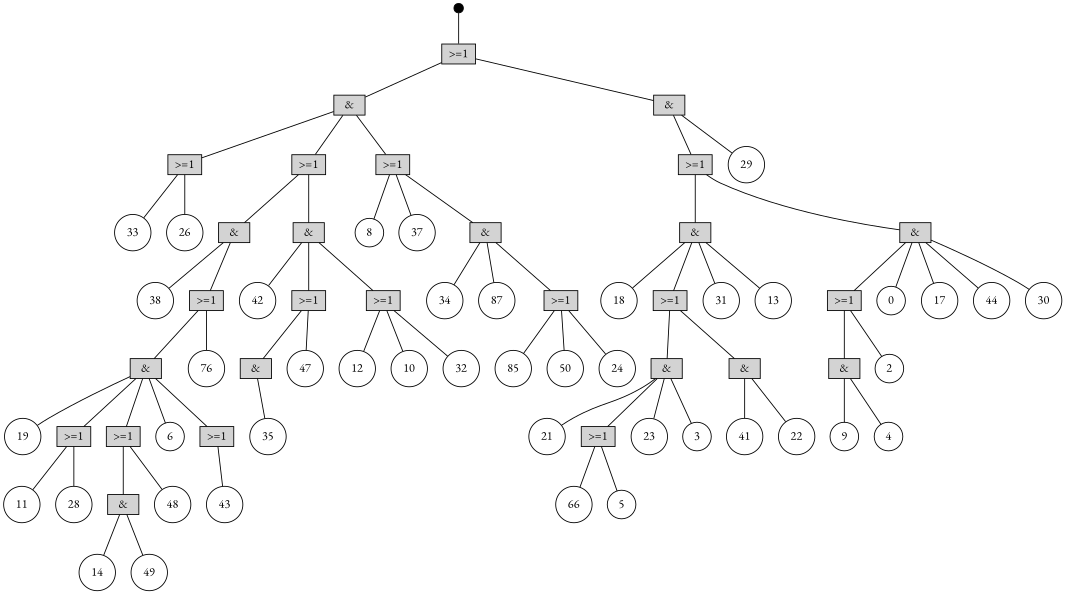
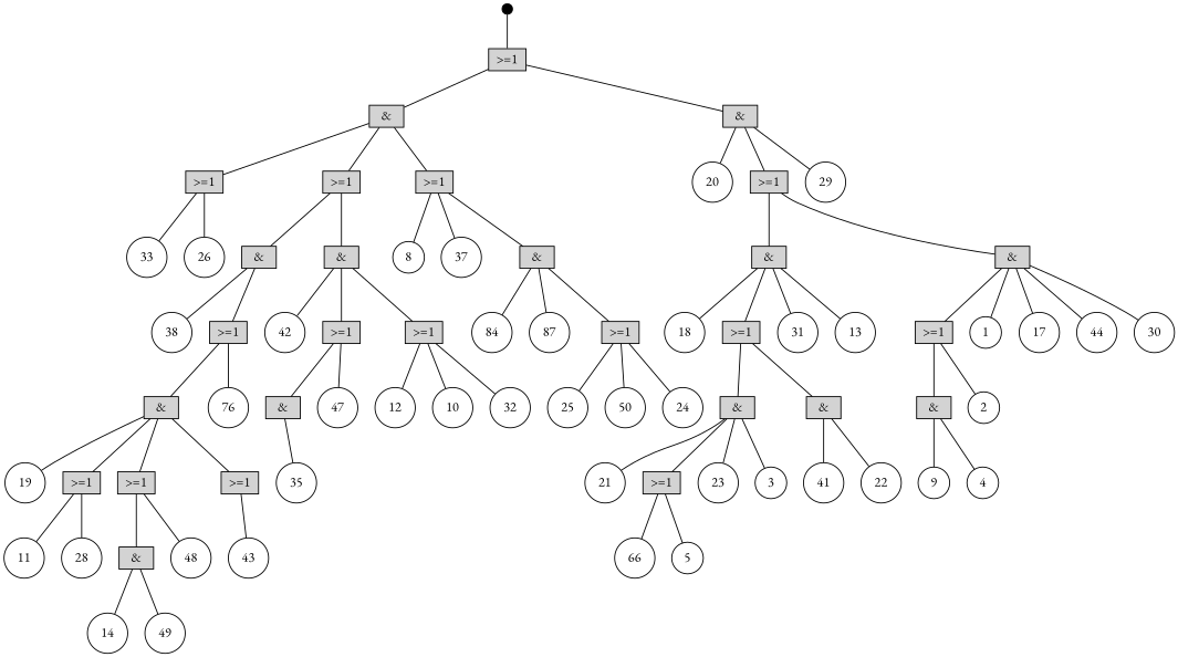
  digraph {
    fontname="EB Garamond"
    node [fontname="EB Garamond" shape=circle]
    edge [dir=none fontname="EB Garamond" style=filled]
    n1 [label=TOP shape=point style=filled width=0.15]
    n2 [height=0.25 label=">=1" shape=box style=filled width=0.5]
    n3 [height=0.25 label="&" shape=box style=filled width=0.5]
    n4 [height=0.25 label="&" shape=box style=filled width=0.5]
    n5 [height=0.25 label=">=1" shape=box style=filled width=0.5]
    n6 [height=0.25 label=">=1" shape=box style=filled width=0.5]
    n7 [height=0.25 label=">=1" shape=box style=filled width=0.5]
+   n8 [height=0.25 label=20 width=0.25]
    n9 [height=0.25 label=">=1" shape=box style=filled width=0.5]
    n10 [height=0.25 label=29 width=0.25]
    n11 [height=0.25 label=43 width=0.25]
    n12 [height=0.25 label=19 width=0.25]
    n13 [height=0.25 label=11 width=0.25]
    n14 [height=0.25 label=42 width=0.25]
    n15 [height=0.25 label="&" shape=box style=filled width=0.5]
    n16 [height=0.25 label=">=1" shape=box style=filled width=0.5]
    n17 [height=0.25 label=">=1" shape=box style=filled width=0.5]
-   n18 [height=0.25 label=6 width=0.25]
    n19 [height=0.25 label=">=1" shape=box style=filled width=0.5]
    n20 [height=0.25 label=28 width=0.25]
    n21 [height=0.25 label="&" shape=box style=filled width=0.5]
    n22 [height=0.25 label=48 width=0.25]
    n23 [height=0.25 label=14 width=0.25]
    n24 [height=0.25 label=49 width=0.25]
    n25 [height=0.25 label="&" shape=box style=filled width=0.5]
    n26 [height=0.25 label=35 width=0.25]
    n27 [height=0.25 label=33 width=0.25]
-   n28 [height=0.25 label=85 width=0.25]
+   n28 [height=0.25 label=25 width=0.25]
    n29 [height=0.25 label=18 width=0.25]
    n30 [height=0.25 label=9 width=0.25]
    n31 [height=0.25 label="&" shape=box style=filled width=0.5]
    n32 [height=0.25 label=38 width=0.25]
    n33 [height=0.25 label=">=1" shape=box style=filled width=0.5]
    n34 [height=0.25 label=76 width=0.25]
    n35 [height=0.25 label=12 width=0.25]
    n36 [height=0.25 label=21 width=0.25]
    n37 [height=0.25 label=26 width=0.25]
    n38 [height=0.25 label="&" shape=box style=filled width=0.5]
    n39 [height=0.25 label=">=1" shape=box style=filled width=0.5]
    n40 [height=0.25 label=">=1" shape=box style=filled width=0.5]
    n41 [height=0.25 label=47 width=0.25]
    n42 [height=0.25 label=10 width=0.25]
    n43 [height=0.25 label=32 width=0.25]
    n44 [height=0.25 label=41 width=0.25]
    n45 [height=0.25 label=66 width=0.25]
    n46 [height=0.25 label=50 width=0.25]
    n47 [height=0.25 label=">=1" shape=box style=filled width=0.5]
    n48 [height=0.25 label="&" shape=box style=filled width=0.5]
    n49 [height=0.25 label=2 width=0.25]
    n50 [height=0.25 label=4 width=0.25]
-   n51 [height=0.25 label=0 width=0.25]
+   n51 [height=0.25 label=1 width=0.25]
    n52 [height=0.25 label=8 width=0.25]
    n53 [height=0.25 label=37 width=0.25]
    n54 [height=0.25 label="&" shape=box style=filled width=0.5]
    n55 [height=0.25 label="&" shape=box style=filled width=0.5]
    n56 [height=0.25 label="&" shape=box style=filled width=0.5]
    n57 [height=0.25 label=">=1" shape=box style=filled width=0.5]
    n58 [height=0.25 label=31 width=0.25]
    n59 [height=0.25 label=13 width=0.25]
    n60 [height=0.25 label=17 width=0.25]
    n61 [height=0.25 label=44 width=0.25]
    n62 [height=0.25 label=30 width=0.25]
    n63 [height=0.25 label="&" shape=box style=filled width=0.5]
    n64 [height=0.25 label="&" shape=box style=filled width=0.5]
    n65 [height=0.25 label=">=1" shape=box style=filled width=0.5]
    n66 [height=0.25 label=23 width=0.25]
    n67 [height=0.25 label=3 width=0.25]
    n68 [height=0.25 label=22 width=0.25]
    n69 [height=0.25 label=5 width=0.25]
-   n70 [height=0.25 label=34 width=0.25]
+   n70 [height=0.25 label=84 width=0.25]
    n71 [height=0.25 label=24 width=0.25]
    n72 [height=0.25 label=87 width=0.25]
    n73 [height=0.25 label=">=1" shape=box style=filled width=0.5]
    n1 -> n2
    n2 -> n3
    n2 -> n4
    n3 -> n5
    n3 -> n6
    n3 -> n7
+   n4 -> n8
    n4 -> n9
    n4 -> n10
    n5 -> n27
    n5 -> n37
    n6 -> n31
    n6 -> n38
    n7 -> n52
    n7 -> n53
    n7 -> n54
    n9 -> n55
    n9 -> n56
    n15 -> n12
    n15 -> n16
    n15 -> n17
-   n15 -> n18
    n15 -> n19
    n16 -> n13
    n16 -> n20
    n17 -> n21
    n17 -> n22
    n19 -> n11
    n21 -> n23
    n21 -> n24
    n25 -> n26
    n31 -> n32
    n31 -> n33
    n33 -> n15
    n33 -> n34
    n38 -> n14
    n38 -> n39
    n38 -> n40
    n39 -> n25
    n39 -> n41
    n40 -> n35
    n40 -> n42
    n40 -> n43
    n47 -> n48
    n47 -> n49
    n48 -> n30
    n48 -> n50
    n54 -> n70
    n54 -> n72
    n54 -> n73
    n55 -> n29
    n55 -> n57
    n55 -> n58
    n55 -> n59
    n56 -> n47
    n56 -> n51
    n56 -> n60
    n56 -> n61
    n56 -> n62
    n57 -> n63
    n57 -> n64
    n63 -> n36
    n63 -> n65
    n63 -> n66
    n63 -> n67
    n64 -> n44
    n64 -> n68
    n65 -> n45
    n65 -> n69
    n73 -> n28
    n73 -> n46
    n73 -> n71
  }
